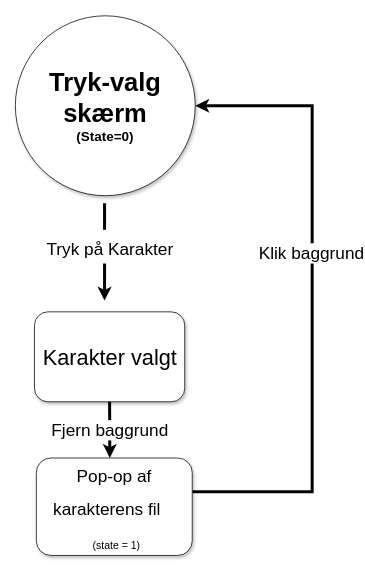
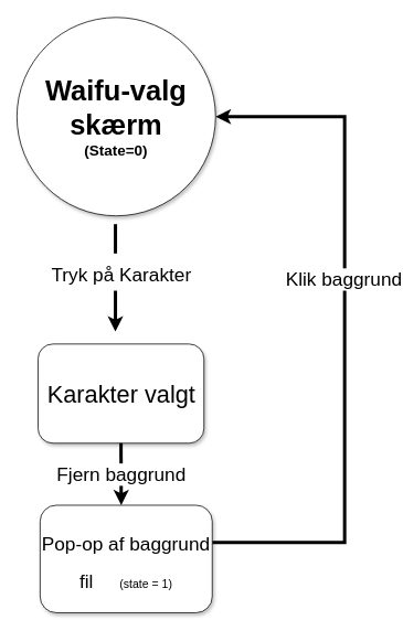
  <mxCell id="0" />
  <mxCell id="1" parent="0" />
- <mxCell id="2" value="&lt;b style=&quot;&quot;&gt;&lt;font style=&quot;&quot;&gt;&lt;span style=&quot;font-size: 34px;&quot;&gt;Tryk-valg skærm&lt;/span&gt;&lt;br&gt;&lt;font style=&quot;font-size: 18px;&quot;&gt;(State=0)&lt;/font&gt;&lt;br&gt;&lt;/font&gt;&lt;/b&gt;" style="ellipse;whiteSpace=wrap;html=1;shadow=1;sketch=0;" vertex="1" parent="1"><mxGeometry x="20" y="20" width="240" height="240" as="geometry" /></mxCell>
+ <mxCell id="2" value="&lt;b style=&quot;&quot;&gt;&lt;font style=&quot;&quot;&gt;&lt;span style=&quot;font-size: 34px;&quot;&gt;Waifu-valg skærm&lt;/span&gt;&lt;br&gt;&lt;font style=&quot;font-size: 18px;&quot;&gt;(State=0)&lt;/font&gt;&lt;br&gt;&lt;/font&gt;&lt;/b&gt;" style="ellipse;whiteSpace=wrap;html=1;shadow=1;sketch=0;" vertex="1" parent="1"><mxGeometry x="20" y="20" width="240" height="240" as="geometry" /></mxCell>
  <mxCell id="3" value="&lt;font style=&quot;font-size: 23px;&quot;&gt;Tryk på Karakter&lt;/font&gt;" style="endArrow=classic;html=1;rounded=0;fontSize=37;strokeWidth=4;" edge="1" parent="1"><mxGeometry x="-0.111" y="7" width="50" height="50" relative="1" as="geometry"><mxPoint x="139" y="270" as="sourcePoint" /><mxPoint x="139" y="400" as="targetPoint" /><mxPoint as="offset" /></mxGeometry></mxCell>
  <mxCell id="4" value="&lt;font style=&quot;font-size: 29px;&quot;&gt;Karakter valgt&lt;/font&gt;" style="rounded=1;whiteSpace=wrap;html=1;shadow=1;sketch=0;fontSize=37;" vertex="1" parent="1"><mxGeometry x="45.5" y="415" width="200.5" height="120" as="geometry" /></mxCell>
  <mxCell id="5" style="edgeStyle=orthogonalEdgeStyle;rounded=0;orthogonalLoop=1;jettySize=auto;html=1;entryX=1;entryY=0.5;entryDx=0;entryDy=0;strokeWidth=4;fontSize=23;" edge="1" parent="1" source="7" target="2"><mxGeometry relative="1" as="geometry"><Array as="points"><mxPoint x="416" y="655" /><mxPoint x="416" y="140" /></Array></mxGeometry></mxCell>
  <mxCell id="6" value="Klik baggrund" style="edgeLabel;html=1;align=center;verticalAlign=middle;resizable=0;points=[];fontSize=23;" vertex="1" connectable="0" parent="5"><mxGeometry x="0.153" y="2" relative="1" as="geometry"><mxPoint as="offset" /></mxGeometry></mxCell>
- <mxCell id="7" value="&lt;span style=&quot;font-size: 23px;&quot;&gt;Pop-op af karakterens fil&amp;nbsp; &amp;nbsp; &amp;nbsp;&lt;/span&gt;&lt;font style=&quot;font-size: 14px; line-height: 1;&quot;&gt;(state = 1)&lt;/font&gt;" style="rounded=1;whiteSpace=wrap;html=1;fontSize=37;shadow=1;sketch=0;" vertex="1" parent="1"><mxGeometry x="48" y="610" width="208" height="130" as="geometry" /></mxCell>
+ <mxCell id="7" value="&lt;span style=&quot;font-size: 23px;&quot;&gt;Pop-op af baggrund fil&amp;nbsp; &amp;nbsp; &amp;nbsp;&lt;/span&gt;&lt;font style=&quot;font-size: 14px; line-height: 1;&quot;&gt;(state = 1)&lt;/font&gt;" style="rounded=1;whiteSpace=wrap;html=1;fontSize=37;shadow=1;sketch=0;" vertex="1" parent="1"><mxGeometry x="48" y="610" width="208" height="130" as="geometry" /></mxCell>
  <mxCell id="8" value="Fjern baggrund" style="endArrow=classic;html=1;rounded=0;strokeWidth=4;fontSize=23;exitX=0.5;exitY=1;exitDx=0;exitDy=0;" edge="1" parent="1" source="4"><mxGeometry width="50" height="50" relative="1" as="geometry"><mxPoint x="146" y="520" as="sourcePoint" /><mxPoint x="146" y="610" as="targetPoint" /></mxGeometry></mxCell>
